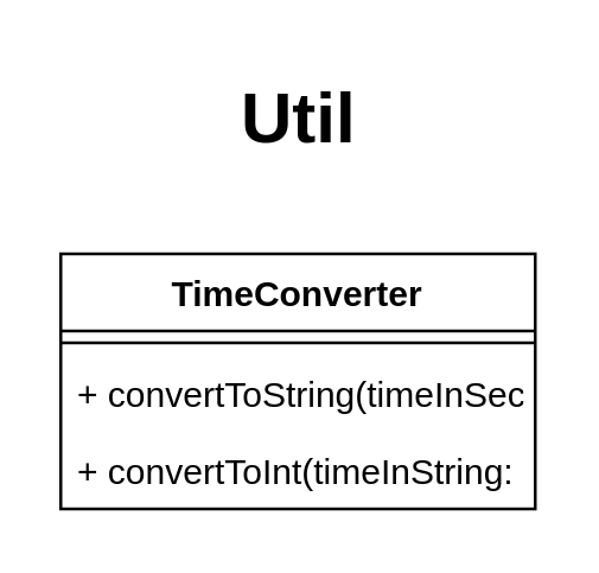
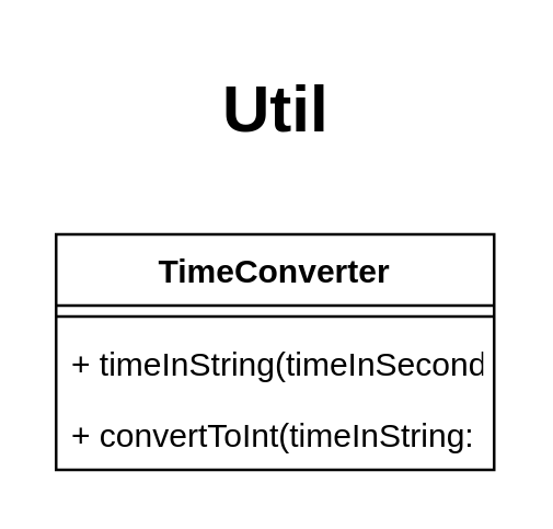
  <mxCell id="0" />
  <mxCell id="1" parent="0" />
  <mxCell id="2" value="Util" style="text;strokeColor=none;fillColor=none;html=1;fontSize=24;fontStyle=1;verticalAlign=middle;align=center;" vertex="1" parent="1"><mxGeometry x="50" y="20" width="100" height="40" as="geometry" /></mxCell>
  <mxCell id="3" value="TimeConverter" style="swimlane;fontStyle=1;align=center;verticalAlign=top;childLayout=stackLayout;horizontal=1;startSize=26;horizontalStack=0;resizeParent=1;resizeParentMax=0;resizeLast=0;collapsible=1;marginBottom=0;" vertex="1" parent="1"><mxGeometry x="20" y="85" width="160" height="86" as="geometry" /></mxCell>
  <mxCell id="4" value="" style="line;strokeWidth=1;fillColor=none;align=left;verticalAlign=middle;spacingTop=-1;spacingLeft=3;spacingRight=3;rotatable=0;labelPosition=right;points=[];portConstraint=eastwest;" vertex="1" parent="3"><mxGeometry y="26" width="160" height="8" as="geometry" /></mxCell>
- <mxCell id="5" value="+ convertToString(timeInSeconds: int): String" style="text;strokeColor=none;fillColor=none;align=left;verticalAlign=top;spacingLeft=4;spacingRight=4;overflow=hidden;rotatable=0;points=[[0,0.5],[1,0.5]];portConstraint=eastwest;" vertex="1" parent="3"><mxGeometry y="34" width="160" height="26" as="geometry" /></mxCell>
- <mxCell id="6" value="+ convertToInt(timeInString: String): int" style="text;strokeColor=none;fillColor=none;align=left;verticalAlign=top;spacingLeft=4;spacingRight=4;overflow=hidden;rotatable=0;points=[[0,0.5],[1,0.5]];portConstraint=eastwest;" vertex="1" parent="3"><mxGeometry y="60" width="160" height="26" as="geometry" /></mxCell>
+ <mxCell id="5" value="+ timeInString(timeInSeconds: int): String" style="text;strokeColor=none;fillColor=none;align=left;verticalAlign=top;spacingLeft=4;spacingRight=4;overflow=hidden;rotatable=0;points=[[0,0.5],[1,0.5]];portConstraint=eastwest;" vertex="1" parent="3"><mxGeometry y="34" width="160" height="26" as="geometry" /></mxCell>
+ <mxCell id="6" value="+ convertToInt(timeInString: Util): int" style="text;strokeColor=none;fillColor=none;align=left;verticalAlign=top;spacingLeft=4;spacingRight=4;overflow=hidden;rotatable=0;points=[[0,0.5],[1,0.5]];portConstraint=eastwest;" vertex="1" parent="3"><mxGeometry y="60" width="160" height="26" as="geometry" /></mxCell>
